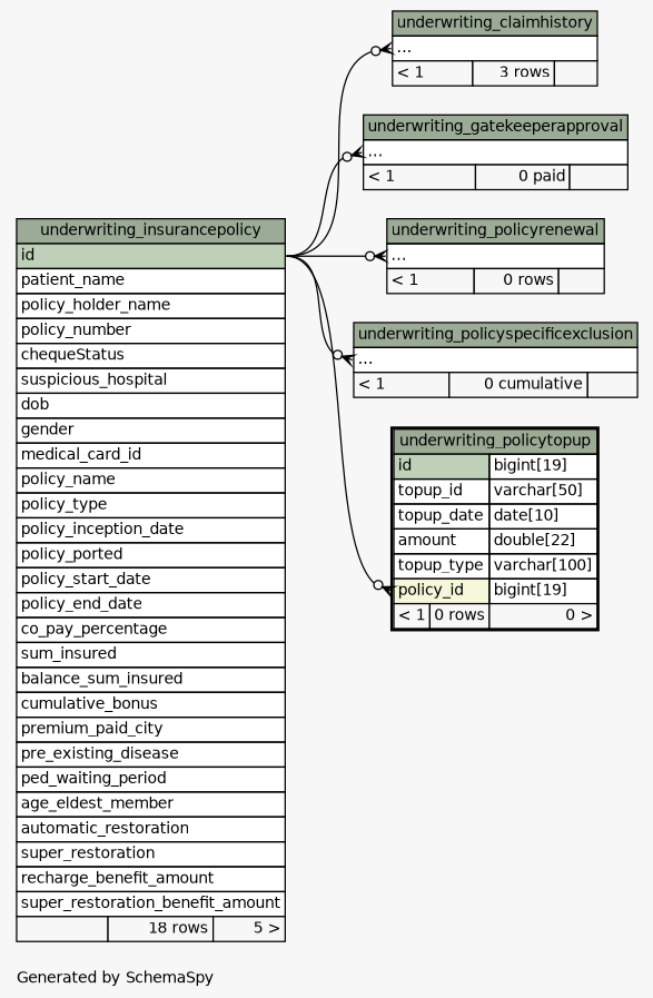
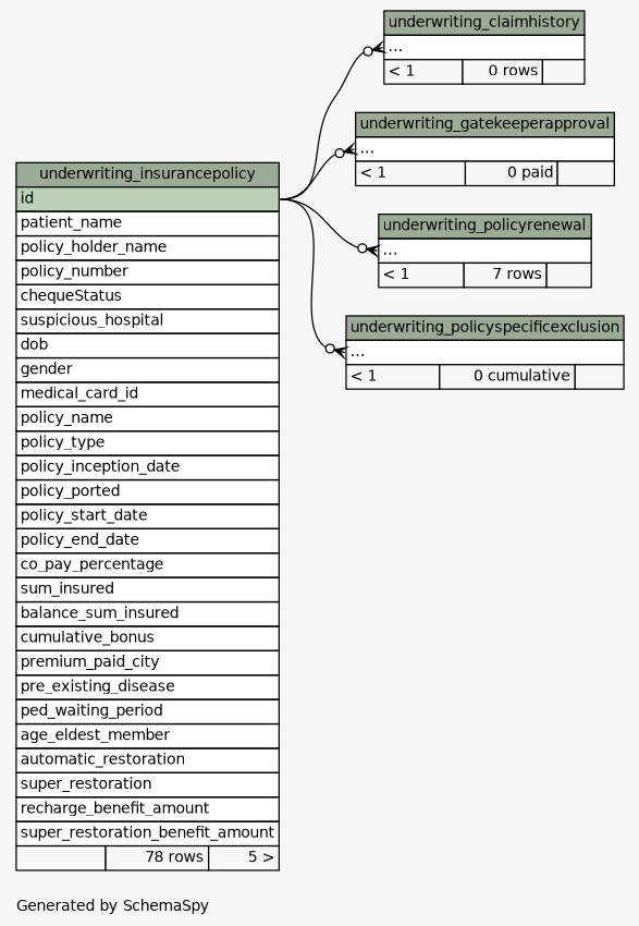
  digraph {
    bgcolor="#f7f7f7"
    fontname=Helvetica
    fontsize=11
    label="\nGenerated by SchemaSpy"
    labeljust=l
    nodesep=0.18
    rankdir=RL
    ranksep=0.46
    node [fontname=Helvetica fontsize=11 shape=plaintext]
    edge [arrowhead=none arrowsize=0.8 arrowtail=crowodot dir=back headport="id:e" tailport="elipses:w"]
-   n1 [label=<     <TABLE BORDER="0" CELLBORDER="1" CELLSPACING="0" BGCOLOR="#ffffff">       <TR><TD COLSPAN="3" BGCOLOR="#9bab96" ALIGN="CENTER">underwriting_claimhistory</TD></TR>       <TR><TD PORT="elipses" COLSPAN="3" ALIGN="LEFT">...</TD></TR>       <TR><TD ALIGN="LEFT" BGCOLOR="#f7f7f7">&lt; 1</TD><TD ALIGN="RIGHT" BGCOLOR="#f7f7f7">3 rows</TD><TD ALIGN="RIGHT" BGCOLOR="#f7f7f7">  </TD></TR>     </TABLE>>]
-   n2 [label=<     <TABLE BORDER="0" CELLBORDER="1" CELLSPACING="0" BGCOLOR="#ffffff">       <TR><TD COLSPAN="3" BGCOLOR="#9bab96" ALIGN="CENTER">underwriting_insurancepolicy</TD></TR>       <TR><TD PORT="id" COLSPAN="3" BGCOLOR="#bed1b8" ALIGN="LEFT">id</TD></TR>       <TR><TD PORT="patient_name" COLSPAN="3" ALIGN="LEFT">patient_name</TD></TR>       <TR><TD PORT="policy_holder_name" COLSPAN="3" ALIGN="LEFT">policy_holder_name</TD></TR>       <TR><TD PORT="policy_number" COLSPAN="3" ALIGN="LEFT">policy_number</TD></TR>       <TR><TD PORT="chequeStatus" COLSPAN="3" ALIGN="LEFT">chequeStatus</TD></TR>       <TR><TD PORT="suspicious_hospital" COLSPAN="3" ALIGN="LEFT">suspicious_hospital</TD></TR>       <TR><TD PORT="dob" COLSPAN="3" ALIGN="LEFT">dob</TD></TR>       <TR><TD PORT="gender" COLSPAN="3" ALIGN="LEFT">gender</TD></TR>       <TR><TD PORT="medical_card_id" COLSPAN="3" ALIGN="LEFT">medical_card_id</TD></TR>       <TR><TD PORT="policy_name" COLSPAN="3" ALIGN="LEFT">policy_name</TD></TR>       <TR><TD PORT="policy_type" COLSPAN="3" ALIGN="LEFT">policy_type</TD></TR>       <TR><TD PORT="policy_inception_date" COLSPAN="3" ALIGN="LEFT">policy_inception_date</TD></TR>       <TR><TD PORT="policy_ported" COLSPAN="3" ALIGN="LEFT">policy_ported</TD></TR>       <TR><TD PORT="policy_start_date" COLSPAN="3" ALIGN="LEFT">policy_start_date</TD></TR>       <TR><TD PORT="policy_end_date" COLSPAN="3" ALIGN="LEFT">policy_end_date</TD></TR>       <TR><TD PORT="co_pay_percentage" COLSPAN="3" ALIGN="LEFT">co_pay_percentage</TD></TR>       <TR><TD PORT="sum_insured" COLSPAN="3" ALIGN="LEFT">sum_insured</TD></TR>       <TR><TD PORT="balance_sum_insured" COLSPAN="3" ALIGN="LEFT">balance_sum_insured</TD></TR>       <TR><TD PORT="cumulative_bonus" COLSPAN="3" ALIGN="LEFT">cumulative_bonus</TD></TR>       <TR><TD PORT="premium_paid_city" COLSPAN="3" ALIGN="LEFT">premium_paid_city</TD></TR>       <TR><TD PORT="pre_existing_disease" COLSPAN="3" ALIGN="LEFT">pre_existing_disease</TD></TR>       <TR><TD PORT="ped_waiting_period" COLSPAN="3" ALIGN="LEFT">ped_waiting_period</TD></TR>       <TR><TD PORT="age_eldest_member" COLSPAN="3" ALIGN="LEFT">age_eldest_member</TD></TR>       <TR><TD PORT="automatic_restoration" COLSPAN="3" ALIGN="LEFT">automatic_restoration</TD></TR>       <TR><TD PORT="super_restoration" COLSPAN="3" ALIGN="LEFT">super_restoration</TD></TR>       <TR><TD PORT="recharge_benefit_amount" COLSPAN="3" ALIGN="LEFT">recharge_benefit_amount</TD></TR>       <TR><TD PORT="super_restoration_benefit_amount" COLSPAN="3" ALIGN="LEFT">super_restoration_benefit_amount</TD></TR>       <TR><TD ALIGN="LEFT" BGCOLOR="#f7f7f7">  </TD><TD ALIGN="RIGHT" BGCOLOR="#f7f7f7">18 rows</TD><TD ALIGN="RIGHT" BGCOLOR="#f7f7f7">5 &gt;</TD></TR>     </TABLE>>]
+   n1 [label=<     <TABLE BORDER="0" CELLBORDER="1" CELLSPACING="0" BGCOLOR="#ffffff">       <TR><TD COLSPAN="3" BGCOLOR="#9bab96" ALIGN="CENTER">underwriting_claimhistory</TD></TR>       <TR><TD PORT="elipses" COLSPAN="3" ALIGN="LEFT">...</TD></TR>       <TR><TD ALIGN="LEFT" BGCOLOR="#f7f7f7">&lt; 1</TD><TD ALIGN="RIGHT" BGCOLOR="#f7f7f7">0 rows</TD><TD ALIGN="RIGHT" BGCOLOR="#f7f7f7">  </TD></TR>     </TABLE>>]
+   n2 [label=<     <TABLE BORDER="0" CELLBORDER="1" CELLSPACING="0" BGCOLOR="#ffffff">       <TR><TD COLSPAN="3" BGCOLOR="#9bab96" ALIGN="CENTER">underwriting_insurancepolicy</TD></TR>       <TR><TD PORT="id" COLSPAN="3" BGCOLOR="#bed1b8" ALIGN="LEFT">id</TD></TR>       <TR><TD PORT="patient_name" COLSPAN="3" ALIGN="LEFT">patient_name</TD></TR>       <TR><TD PORT="policy_holder_name" COLSPAN="3" ALIGN="LEFT">policy_holder_name</TD></TR>       <TR><TD PORT="policy_number" COLSPAN="3" ALIGN="LEFT">policy_number</TD></TR>       <TR><TD PORT="chequeStatus" COLSPAN="3" ALIGN="LEFT">chequeStatus</TD></TR>       <TR><TD PORT="suspicious_hospital" COLSPAN="3" ALIGN="LEFT">suspicious_hospital</TD></TR>       <TR><TD PORT="dob" COLSPAN="3" ALIGN="LEFT">dob</TD></TR>       <TR><TD PORT="gender" COLSPAN="3" ALIGN="LEFT">gender</TD></TR>       <TR><TD PORT="medical_card_id" COLSPAN="3" ALIGN="LEFT">medical_card_id</TD></TR>       <TR><TD PORT="policy_name" COLSPAN="3" ALIGN="LEFT">policy_name</TD></TR>       <TR><TD PORT="policy_type" COLSPAN="3" ALIGN="LEFT">policy_type</TD></TR>       <TR><TD PORT="policy_inception_date" COLSPAN="3" ALIGN="LEFT">policy_inception_date</TD></TR>       <TR><TD PORT="policy_ported" COLSPAN="3" ALIGN="LEFT">policy_ported</TD></TR>       <TR><TD PORT="policy_start_date" COLSPAN="3" ALIGN="LEFT">policy_start_date</TD></TR>       <TR><TD PORT="policy_end_date" COLSPAN="3" ALIGN="LEFT">policy_end_date</TD></TR>       <TR><TD PORT="co_pay_percentage" COLSPAN="3" ALIGN="LEFT">co_pay_percentage</TD></TR>       <TR><TD PORT="sum_insured" COLSPAN="3" ALIGN="LEFT">sum_insured</TD></TR>       <TR><TD PORT="balance_sum_insured" COLSPAN="3" ALIGN="LEFT">balance_sum_insured</TD></TR>       <TR><TD PORT="cumulative_bonus" COLSPAN="3" ALIGN="LEFT">cumulative_bonus</TD></TR>       <TR><TD PORT="premium_paid_city" COLSPAN="3" ALIGN="LEFT">premium_paid_city</TD></TR>       <TR><TD PORT="pre_existing_disease" COLSPAN="3" ALIGN="LEFT">pre_existing_disease</TD></TR>       <TR><TD PORT="ped_waiting_period" COLSPAN="3" ALIGN="LEFT">ped_waiting_period</TD></TR>       <TR><TD PORT="age_eldest_member" COLSPAN="3" ALIGN="LEFT">age_eldest_member</TD></TR>       <TR><TD PORT="automatic_restoration" COLSPAN="3" ALIGN="LEFT">automatic_restoration</TD></TR>       <TR><TD PORT="super_restoration" COLSPAN="3" ALIGN="LEFT">super_restoration</TD></TR>       <TR><TD PORT="recharge_benefit_amount" COLSPAN="3" ALIGN="LEFT">recharge_benefit_amount</TD></TR>       <TR><TD PORT="super_restoration_benefit_amount" COLSPAN="3" ALIGN="LEFT">super_restoration_benefit_amount</TD></TR>       <TR><TD ALIGN="LEFT" BGCOLOR="#f7f7f7">  </TD><TD ALIGN="RIGHT" BGCOLOR="#f7f7f7">78 rows</TD><TD ALIGN="RIGHT" BGCOLOR="#f7f7f7">5 &gt;</TD></TR>     </TABLE>>]
    n3 [label=<     <TABLE BORDER="0" CELLBORDER="1" CELLSPACING="0" BGCOLOR="#ffffff">       <TR><TD COLSPAN="3" BGCOLOR="#9bab96" ALIGN="CENTER">underwriting_gatekeeperapproval</TD></TR>       <TR><TD PORT="elipses" COLSPAN="3" ALIGN="LEFT">...</TD></TR>       <TR><TD ALIGN="LEFT" BGCOLOR="#f7f7f7">&lt; 1</TD><TD ALIGN="RIGHT" BGCOLOR="#f7f7f7">0 paid</TD><TD ALIGN="RIGHT" BGCOLOR="#f7f7f7">  </TD></TR>     </TABLE>>]
-   n4 [label=<     <TABLE BORDER="0" CELLBORDER="1" CELLSPACING="0" BGCOLOR="#ffffff">       <TR><TD COLSPAN="3" BGCOLOR="#9bab96" ALIGN="CENTER">underwriting_policyrenewal</TD></TR>       <TR><TD PORT="elipses" COLSPAN="3" ALIGN="LEFT">...</TD></TR>       <TR><TD ALIGN="LEFT" BGCOLOR="#f7f7f7">&lt; 1</TD><TD ALIGN="RIGHT" BGCOLOR="#f7f7f7">0 rows</TD><TD ALIGN="RIGHT" BGCOLOR="#f7f7f7">  </TD></TR>     </TABLE>>]
+   n4 [label=<     <TABLE BORDER="0" CELLBORDER="1" CELLSPACING="0" BGCOLOR="#ffffff">       <TR><TD COLSPAN="3" BGCOLOR="#9bab96" ALIGN="CENTER">underwriting_policyrenewal</TD></TR>       <TR><TD PORT="elipses" COLSPAN="3" ALIGN="LEFT">...</TD></TR>       <TR><TD ALIGN="LEFT" BGCOLOR="#f7f7f7">&lt; 1</TD><TD ALIGN="RIGHT" BGCOLOR="#f7f7f7">7 rows</TD><TD ALIGN="RIGHT" BGCOLOR="#f7f7f7">  </TD></TR>     </TABLE>>]
    n5 [label=<     <TABLE BORDER="0" CELLBORDER="1" CELLSPACING="0" BGCOLOR="#ffffff">       <TR><TD COLSPAN="3" BGCOLOR="#9bab96" ALIGN="CENTER">underwriting_policyspecificexclusion</TD></TR>       <TR><TD PORT="elipses" COLSPAN="3" ALIGN="LEFT">...</TD></TR>       <TR><TD ALIGN="LEFT" BGCOLOR="#f7f7f7">&lt; 1</TD><TD ALIGN="RIGHT" BGCOLOR="#f7f7f7">0 cumulative</TD><TD ALIGN="RIGHT" BGCOLOR="#f7f7f7">  </TD></TR>     </TABLE>>]
-   n6 [label=<     <TABLE BORDER="2" CELLBORDER="1" CELLSPACING="0" BGCOLOR="#ffffff">       <TR><TD COLSPAN="3" BGCOLOR="#9bab96" ALIGN="CENTER">underwriting_policytopup</TD></TR>       <TR><TD PORT="id" COLSPAN="2" BGCOLOR="#bed1b8" ALIGN="LEFT">id</TD><TD PORT="id.type" ALIGN="LEFT">bigint[19]</TD></TR>       <TR><TD PORT="topup_id" COLSPAN="2" ALIGN="LEFT">topup_id</TD><TD PORT="topup_id.type" ALIGN="LEFT">varchar[50]</TD></TR>       <TR><TD PORT="topup_date" COLSPAN="2" ALIGN="LEFT">topup_date</TD><TD PORT="topup_date.type" ALIGN="LEFT">date[10]</TD></TR>       <TR><TD PORT="amount" COLSPAN="2" ALIGN="LEFT">amount</TD><TD PORT="amount.type" ALIGN="LEFT">double[22]</TD></TR>       <TR><TD PORT="topup_type" COLSPAN="2" ALIGN="LEFT">topup_type</TD><TD PORT="topup_type.type" ALIGN="LEFT">varchar[100]</TD></TR>       <TR><TD PORT="policy_id" COLSPAN="2" BGCOLOR="#f4f7da" ALIGN="LEFT">policy_id</TD><TD PORT="policy_id.type" ALIGN="LEFT">bigint[19]</TD></TR>       <TR><TD ALIGN="LEFT" BGCOLOR="#f7f7f7">&lt; 1</TD><TD ALIGN="RIGHT" BGCOLOR="#f7f7f7">0 rows</TD><TD ALIGN="RIGHT" BGCOLOR="#f7f7f7">0 &gt;</TD></TR>     </TABLE>>]
    n1 -> n2
    n3 -> n2
    n4 -> n2
    n5 -> n2
-   n6 -> n2 [tailport="policy_id:w"]
  }
